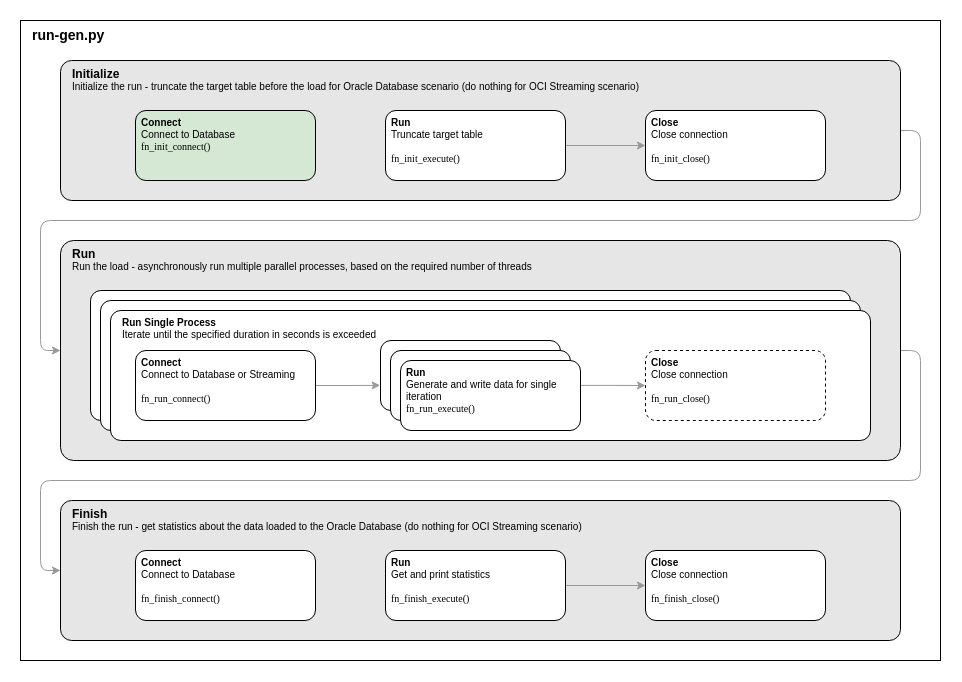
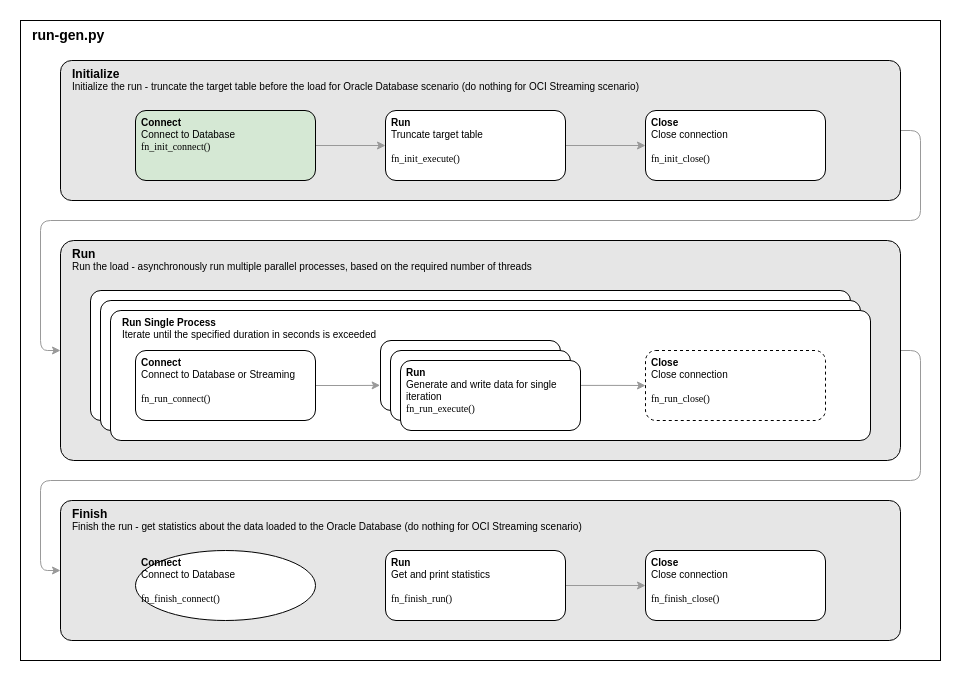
  <mxCell id="0" />
  <mxCell id="1" parent="0" />
  <mxCell id="2" value="&lt;div style=&quot;font-size: 14px;&quot;&gt;&lt;b style=&quot;font-size: 14px;&quot;&gt;run-gen.py&lt;/b&gt;&lt;/div&gt;" style="rounded=0;whiteSpace=wrap;html=1;fontSize=14;align=left;spacingLeft=10;spacingRight=4;verticalAlign=top;arcSize=8;" vertex="1" parent="1"><mxGeometry x="20" y="20" width="920" height="640" as="geometry" /></mxCell>
  <mxCell id="3" style="edgeStyle=orthogonalEdgeStyle;rounded=1;orthogonalLoop=1;jettySize=auto;html=1;exitX=1;exitY=0.5;exitDx=0;exitDy=0;entryX=0;entryY=0.5;entryDx=0;entryDy=0;curved=0;strokeColor=#999999;" edge="1" parent="1" source="4" target="11"><mxGeometry relative="1" as="geometry" /></mxCell>
  <mxCell id="4" value="&lt;b&gt;&lt;font style=&quot;font-size: 12px;&quot;&gt;Initialize&lt;/font&gt;&lt;/b&gt;&lt;div&gt;Initialize the run - truncate the target table before the load for Oracle Database scenario (do nothing for OCI Streaming scenario)&lt;/div&gt;&lt;div&gt;&lt;br&gt;&lt;/div&gt;" style="rounded=1;whiteSpace=wrap;html=1;fontSize=10;align=left;spacingLeft=10;spacingRight=4;verticalAlign=top;arcSize=8;fillColor=#E6E6E6;" vertex="1" parent="1"><mxGeometry x="60" y="60" width="840" height="140" as="geometry" /></mxCell>
+ <mxCell id="5" style="edgeStyle=orthogonalEdgeStyle;rounded=0;orthogonalLoop=1;jettySize=auto;html=1;exitX=1;exitY=0.5;exitDx=0;exitDy=0;entryX=0;entryY=0.5;entryDx=0;entryDy=0;strokeColor=#999999;" edge="1" parent="1" source="6" target="8"><mxGeometry relative="1" as="geometry" /></mxCell>
  <mxCell id="6" value="&lt;b&gt;Connect&lt;/b&gt;&lt;div&gt;&lt;span style=&quot;background-color: initial;&quot;&gt;Connect to Database&lt;/span&gt;&lt;/div&gt;&lt;div&gt;&lt;font face=&quot;Consolas&quot;&gt;fn_init_connect()&lt;/font&gt;&lt;/div&gt;" style="rounded=1;whiteSpace=wrap;html=1;fontSize=10;align=left;spacingLeft=4;spacingRight=4;verticalAlign=top;fillColor=#d5e8d4;" vertex="1" parent="1"><mxGeometry x="135" y="110" width="180" height="70" as="geometry" /></mxCell>
  <mxCell id="7" style="edgeStyle=orthogonalEdgeStyle;rounded=0;orthogonalLoop=1;jettySize=auto;html=1;exitX=1;exitY=0.5;exitDx=0;exitDy=0;entryX=0;entryY=0.5;entryDx=0;entryDy=0;strokeColor=#999999;" edge="1" parent="1" source="8" target="9"><mxGeometry relative="1" as="geometry" /></mxCell>
  <mxCell id="8" value="&lt;b&gt;Run&lt;/b&gt;&lt;div&gt;&lt;span style=&quot;background-color: initial;&quot;&gt;Truncate target table&lt;/span&gt;&lt;br&gt;&lt;/div&gt;&lt;div&gt;&lt;br&gt;&lt;/div&gt;&lt;div&gt;&lt;font face=&quot;Consolas&quot;&gt;fn_init_execute()&lt;/font&gt;&lt;/div&gt;" style="rounded=1;whiteSpace=wrap;html=1;fontSize=10;align=left;spacingLeft=4;spacingRight=4;verticalAlign=top;" vertex="1" parent="1"><mxGeometry x="385" y="110" width="180" height="70" as="geometry" /></mxCell>
  <mxCell id="9" value="&lt;b&gt;Close&lt;/b&gt;&lt;div&gt;&lt;span style=&quot;background-color: initial;&quot;&gt;Close connection&lt;/span&gt;&lt;br&gt;&lt;/div&gt;&lt;div&gt;&lt;br&gt;&lt;/div&gt;&lt;div&gt;&lt;font face=&quot;Consolas&quot;&gt;fn_init_close()&lt;/font&gt;&lt;/div&gt;" style="rounded=1;whiteSpace=wrap;html=1;fontSize=10;align=left;spacingLeft=4;spacingRight=4;verticalAlign=top;" vertex="1" parent="1"><mxGeometry x="645" y="110" width="180" height="70" as="geometry" /></mxCell>
  <mxCell id="10" style="edgeStyle=orthogonalEdgeStyle;rounded=1;orthogonalLoop=1;jettySize=auto;html=1;exitX=1;exitY=0.5;exitDx=0;exitDy=0;entryX=0;entryY=0.5;entryDx=0;entryDy=0;curved=0;strokeColor=#999999;" edge="1" parent="1" source="11" target="22"><mxGeometry relative="1" as="geometry" /></mxCell>
  <mxCell id="11" value="&lt;b&gt;&lt;font style=&quot;font-size: 12px;&quot;&gt;Run&lt;/font&gt;&lt;/b&gt;&lt;div&gt;Run the load - asynchronously run multiple parallel processes, based on the required number of threads&lt;/div&gt;" style="rounded=1;whiteSpace=wrap;html=1;fontSize=10;align=left;spacingLeft=10;spacingRight=4;verticalAlign=top;arcSize=6;fillColor=#E6E6E6;" vertex="1" parent="1"><mxGeometry x="60" y="240" width="840" height="220" as="geometry" /></mxCell>
  <mxCell id="12" value="&lt;div&gt;&lt;br&gt;&lt;/div&gt;" style="rounded=1;whiteSpace=wrap;html=1;fontSize=10;align=left;spacingLeft=10;spacingRight=4;verticalAlign=top;arcSize=8;" vertex="1" parent="1"><mxGeometry x="90" y="290" width="760" height="130" as="geometry" /></mxCell>
  <mxCell id="13" value="&lt;div&gt;&lt;br&gt;&lt;/div&gt;" style="rounded=1;whiteSpace=wrap;html=1;fontSize=10;align=left;spacingLeft=10;spacingRight=4;verticalAlign=top;arcSize=8;" vertex="1" parent="1"><mxGeometry x="100" y="300" width="760" height="130" as="geometry" /></mxCell>
  <mxCell id="14" value="&lt;b&gt;Run Single Process&lt;/b&gt;&lt;div&gt;Iterate until the specified duration in seconds is exceeded&lt;/div&gt;&lt;div&gt;&lt;br&gt;&lt;/div&gt;" style="rounded=1;whiteSpace=wrap;html=1;fontSize=10;align=left;spacingLeft=10;spacingRight=4;verticalAlign=top;arcSize=8;" vertex="1" parent="1"><mxGeometry x="110" y="310" width="760" height="130" as="geometry" /></mxCell>
  <mxCell id="15" style="edgeStyle=orthogonalEdgeStyle;rounded=0;orthogonalLoop=1;jettySize=auto;html=1;exitX=1;exitY=0.5;exitDx=0;exitDy=0;entryX=-0.002;entryY=0.641;entryDx=0;entryDy=0;entryPerimeter=0;strokeColor=#999999;" edge="1" parent="1" source="16" target="17"><mxGeometry relative="1" as="geometry" /></mxCell>
  <mxCell id="16" value="&lt;b&gt;Connect&lt;/b&gt;&lt;div&gt;&lt;span style=&quot;background-color: initial;&quot;&gt;Connect to Database or Streaming&lt;/span&gt;&lt;/div&gt;&lt;div&gt;&lt;br&gt;&lt;/div&gt;&lt;div&gt;&lt;font face=&quot;Consolas&quot;&gt;fn_run_connect()&lt;/font&gt;&lt;/div&gt;" style="rounded=1;whiteSpace=wrap;html=1;fontSize=10;align=left;spacingLeft=4;spacingRight=4;verticalAlign=top;" vertex="1" parent="1"><mxGeometry x="135" y="350" width="180" height="70" as="geometry" /></mxCell>
  <mxCell id="17" value="" style="rounded=1;whiteSpace=wrap;html=1;fontSize=10;align=left;spacingLeft=4;spacingRight=4;verticalAlign=top;" vertex="1" parent="1"><mxGeometry x="380" y="340" width="180" height="70" as="geometry" /></mxCell>
  <mxCell id="18" value="&lt;b&gt;Close&lt;/b&gt;&lt;div&gt;&lt;span style=&quot;background-color: initial;&quot;&gt;Close connection&lt;/span&gt;&lt;br&gt;&lt;/div&gt;&lt;div&gt;&lt;br&gt;&lt;/div&gt;&lt;div&gt;&lt;font face=&quot;Consolas&quot;&gt;fn_run_close()&lt;/font&gt;&lt;/div&gt;" style="rounded=1;whiteSpace=wrap;html=1;fontSize=10;align=left;spacingLeft=4;spacingRight=4;verticalAlign=top;dashed=1;" vertex="1" parent="1"><mxGeometry x="645" y="350" width="180" height="70" as="geometry" /></mxCell>
  <mxCell id="19" value="" style="rounded=1;whiteSpace=wrap;html=1;fontSize=10;align=left;spacingLeft=4;spacingRight=4;verticalAlign=top;" vertex="1" parent="1"><mxGeometry x="390" y="350" width="180" height="70" as="geometry" /></mxCell>
  <mxCell id="20" style="edgeStyle=orthogonalEdgeStyle;rounded=0;orthogonalLoop=1;jettySize=auto;html=1;exitX=1.001;exitY=0.356;exitDx=0;exitDy=0;entryX=0;entryY=0.5;entryDx=0;entryDy=0;exitPerimeter=0;strokeColor=#999999;" edge="1" parent="1" source="21" target="18"><mxGeometry relative="1" as="geometry" /></mxCell>
  <mxCell id="21" value="&lt;b&gt;Run&lt;/b&gt;&lt;div&gt;&lt;span style=&quot;background-color: initial;&quot;&gt;Generate and write data for single iteration&lt;/span&gt;&lt;/div&gt;&lt;div&gt;&lt;font face=&quot;Consolas&quot;&gt;fn_run_execute()&lt;/font&gt;&lt;/div&gt;" style="rounded=1;whiteSpace=wrap;html=1;fontSize=10;align=left;spacingLeft=4;spacingRight=4;verticalAlign=top;" vertex="1" parent="1"><mxGeometry x="400" y="360" width="180" height="70" as="geometry" /></mxCell>
  <mxCell id="22" value="&lt;b&gt;&lt;font style=&quot;font-size: 12px;&quot;&gt;Finish&lt;/font&gt;&lt;/b&gt;&lt;div&gt;Finish the run - get statistics about the data loaded to the Oracle Database&amp;nbsp;&lt;span style=&quot;background-color: initial;&quot;&gt;(do nothing for OCI Streaming scenario)&lt;/span&gt;&lt;/div&gt;&lt;div&gt;&lt;br&gt;&lt;/div&gt;" style="rounded=1;whiteSpace=wrap;html=1;fontSize=10;align=left;spacingLeft=10;spacingRight=4;verticalAlign=top;arcSize=8;fillColor=#E6E6E6;" vertex="1" parent="1"><mxGeometry x="60" y="500" width="840" height="140" as="geometry" /></mxCell>
- <mxCell id="23" value="&lt;b&gt;Connect&lt;/b&gt;&lt;div&gt;&lt;span style=&quot;background-color: initial;&quot;&gt;Connect to Database&lt;/span&gt;&lt;/div&gt;&lt;div&gt;&lt;br&gt;&lt;/div&gt;&lt;div&gt;&lt;font face=&quot;Consolas&quot;&gt;fn_finish_connect()&lt;/font&gt;&lt;/div&gt;" style="rounded=1;whiteSpace=wrap;html=1;fontSize=10;align=left;spacingLeft=4;spacingRight=4;verticalAlign=top;" vertex="1" parent="1"><mxGeometry x="135" y="550" width="180" height="70" as="geometry" /></mxCell>
+ <mxCell id="23" value="&lt;b&gt;Connect&lt;/b&gt;&lt;div&gt;&lt;span style=&quot;background-color: initial;&quot;&gt;Connect to Database&lt;/span&gt;&lt;/div&gt;&lt;div&gt;&lt;br&gt;&lt;/div&gt;&lt;div&gt;&lt;font face=&quot;Consolas&quot;&gt;fn_finish_connect()&lt;/font&gt;&lt;/div&gt;" style="ellipse;whiteSpace=wrap;html=1;fontSize=10;align=left;spacingLeft=4;spacingRight=4;verticalAlign=top;" vertex="1" parent="1"><mxGeometry x="135" y="550" width="180" height="70" as="geometry" /></mxCell>
  <mxCell id="24" style="edgeStyle=orthogonalEdgeStyle;rounded=0;orthogonalLoop=1;jettySize=auto;html=1;exitX=1;exitY=0.5;exitDx=0;exitDy=0;entryX=0;entryY=0.5;entryDx=0;entryDy=0;strokeColor=#999999;" edge="1" parent="1" source="25" target="26"><mxGeometry relative="1" as="geometry" /></mxCell>
- <mxCell id="25" value="&lt;b&gt;Run&lt;/b&gt;&lt;div&gt;&lt;span style=&quot;background-color: initial;&quot;&gt;Get and print statistics&lt;/span&gt;&lt;br&gt;&lt;/div&gt;&lt;div&gt;&lt;br&gt;&lt;/div&gt;&lt;div&gt;&lt;font face=&quot;Consolas&quot;&gt;fn_finish_execute()&lt;/font&gt;&lt;/div&gt;" style="rounded=1;whiteSpace=wrap;html=1;fontSize=10;align=left;spacingLeft=4;spacingRight=4;verticalAlign=top;" vertex="1" parent="1"><mxGeometry x="385" y="550" width="180" height="70" as="geometry" /></mxCell>
+ <mxCell id="25" value="&lt;b&gt;Run&lt;/b&gt;&lt;div&gt;&lt;span style=&quot;background-color: initial;&quot;&gt;Get and print statistics&lt;/span&gt;&lt;br&gt;&lt;/div&gt;&lt;div&gt;&lt;br&gt;&lt;/div&gt;&lt;div&gt;&lt;font face=&quot;Consolas&quot;&gt;fn_finish_run()&lt;/font&gt;&lt;/div&gt;" style="rounded=1;whiteSpace=wrap;html=1;fontSize=10;align=left;spacingLeft=4;spacingRight=4;verticalAlign=top;" vertex="1" parent="1"><mxGeometry x="385" y="550" width="180" height="70" as="geometry" /></mxCell>
  <mxCell id="26" value="&lt;b&gt;Close&lt;/b&gt;&lt;div&gt;&lt;span style=&quot;background-color: initial;&quot;&gt;Close connection&lt;/span&gt;&lt;br&gt;&lt;/div&gt;&lt;div&gt;&lt;br&gt;&lt;/div&gt;&lt;div&gt;&lt;font face=&quot;Consolas&quot;&gt;fn_finish_close()&lt;/font&gt;&lt;/div&gt;" style="rounded=1;whiteSpace=wrap;html=1;fontSize=10;align=left;spacingLeft=4;spacingRight=4;verticalAlign=top;" vertex="1" parent="1"><mxGeometry x="645" y="550" width="180" height="70" as="geometry" /></mxCell>
